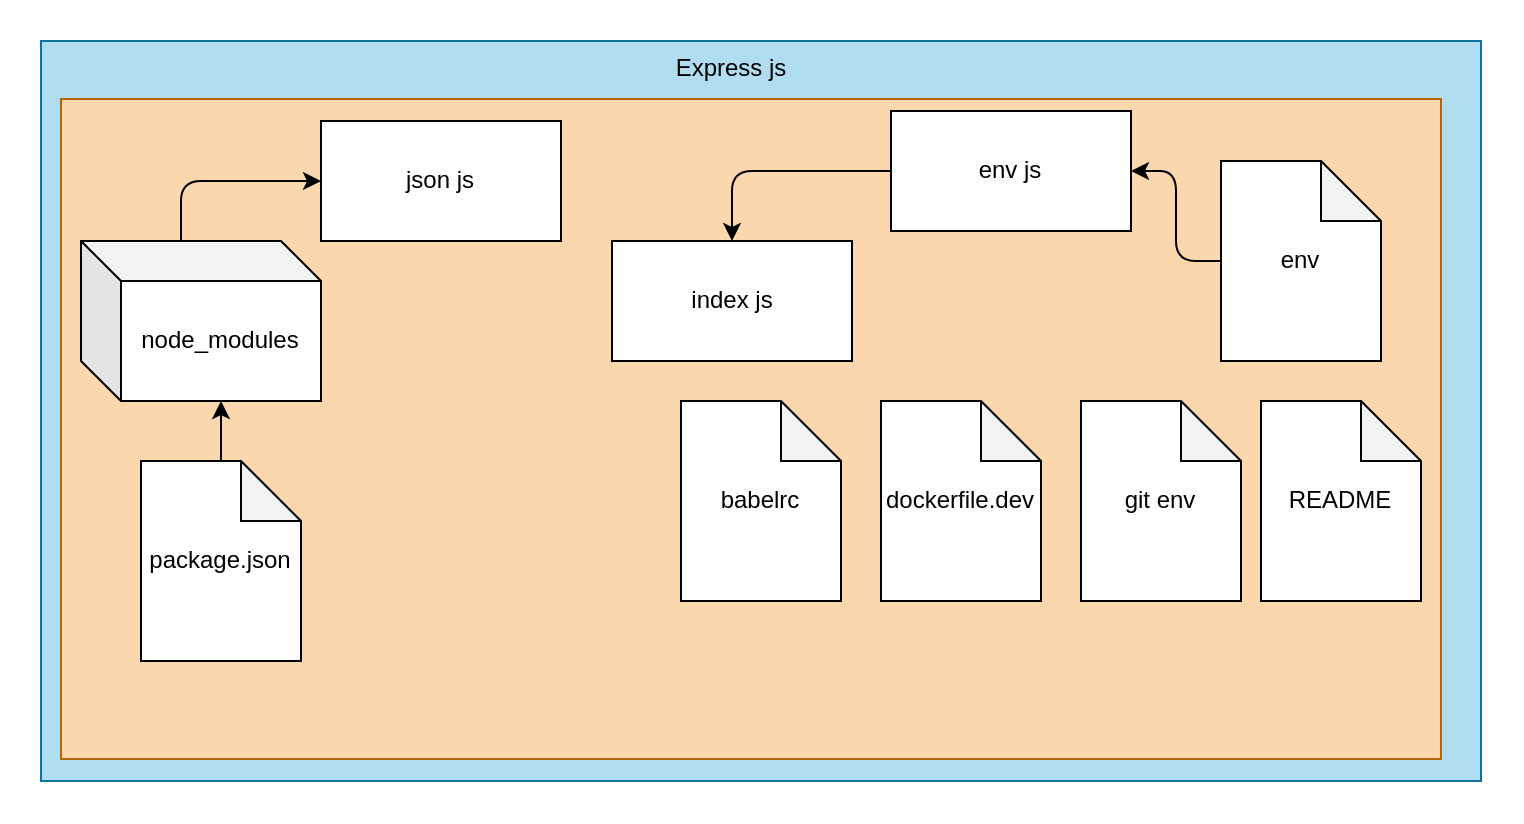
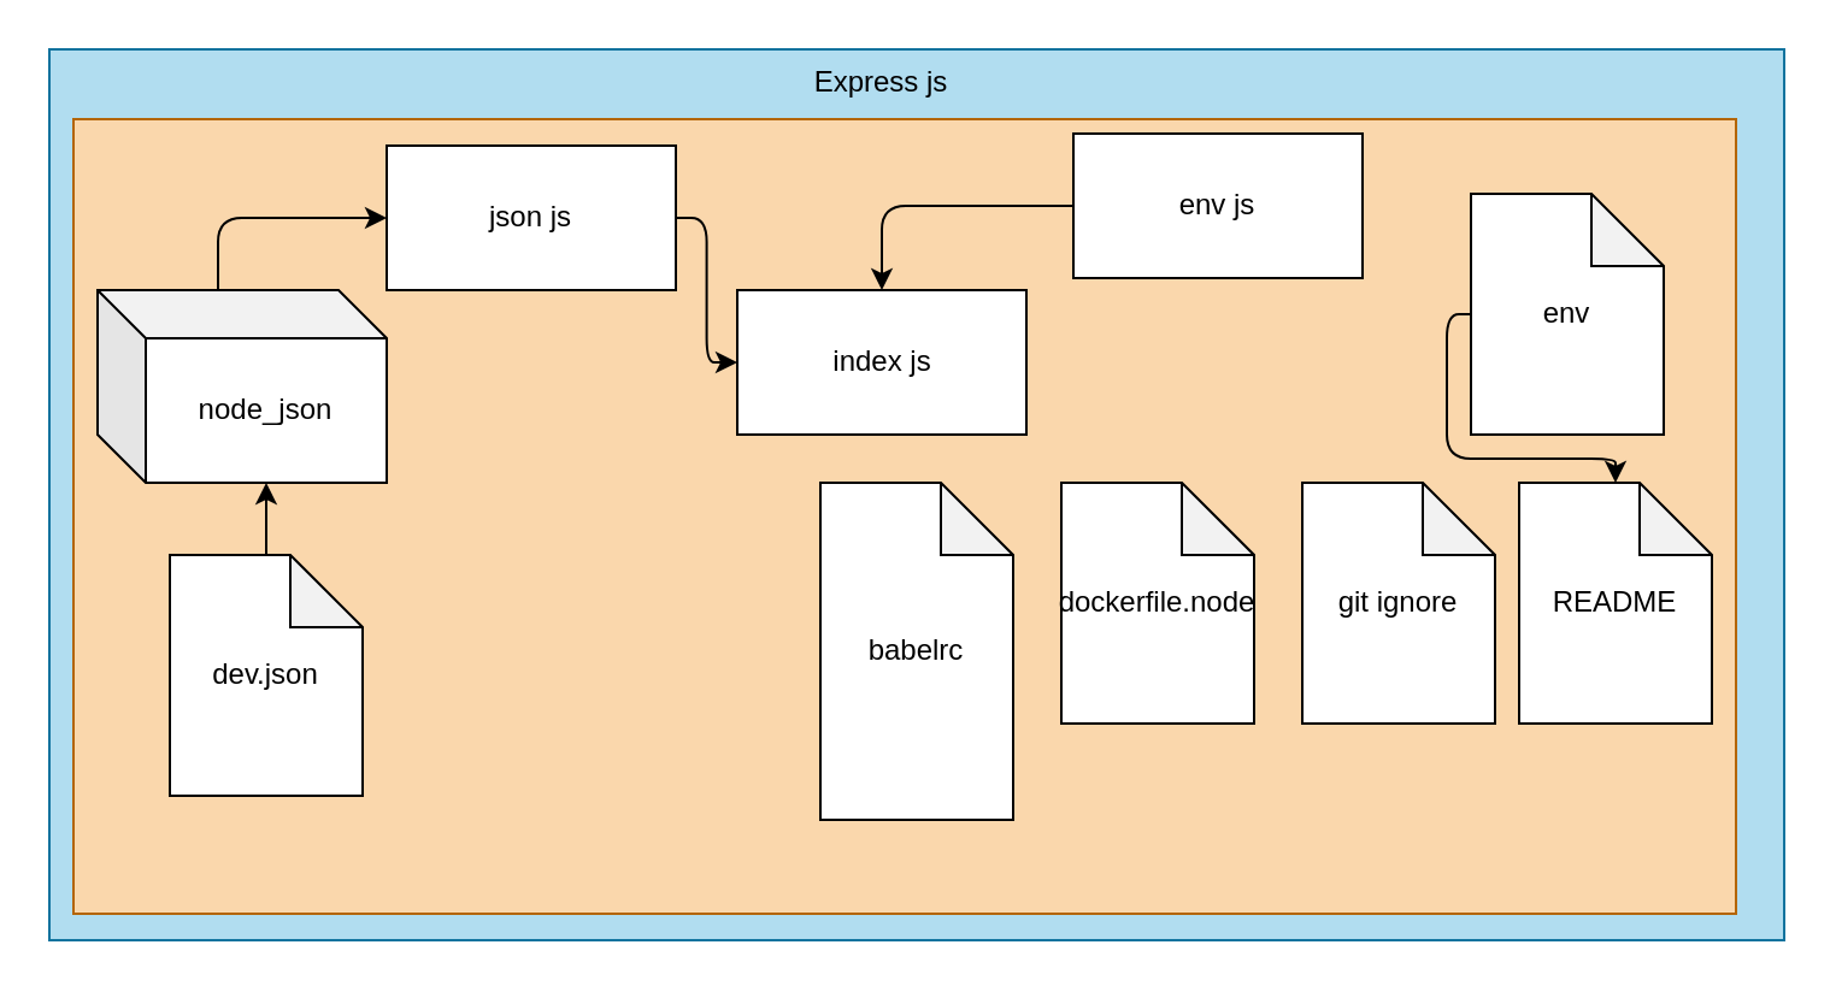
  <mxCell id="0" />
  <mxCell id="1" parent="0" />
  <mxCell id="2" value="" style="rounded=0;whiteSpace=wrap;html=1;fillColor=#b1ddf0;strokeColor=#10739e;" vertex="1" parent="1"><mxGeometry x="20" y="20" width="720" height="370" as="geometry" /></mxCell>
  <mxCell id="3" value="" style="rounded=0;whiteSpace=wrap;html=1;fillColor=#fad7ac;strokeColor=#b46504;" vertex="1" parent="1"><mxGeometry x="30" y="49" width="690" height="330" as="geometry" /></mxCell>
  <mxCell id="4" value="index js" style="rounded=0;whiteSpace=wrap;html=1;" vertex="1" parent="1"><mxGeometry x="305.5" y="120" width="120" height="60" as="geometry" /></mxCell>
  <mxCell id="5" value="&lt;font color=&quot;#000000&quot;&gt;Express js&lt;/font&gt;" style="text;html=1;strokeColor=none;fillColor=none;align=center;verticalAlign=middle;whiteSpace=wrap;rounded=0;" vertex="1" parent="1"><mxGeometry x="333" y="24" width="65" height="20" as="geometry" /></mxCell>
+ <mxCell id="6" style="edgeStyle=orthogonalEdgeStyle;html=1;exitX=1;exitY=0.5;exitDx=0;exitDy=0;entryX=0;entryY=0.5;entryDx=0;entryDy=0;strokeColor=#000000;" edge="1" parent="1" source="7" target="4"><mxGeometry relative="1" as="geometry" /></mxCell>
  <mxCell id="7" value="json js" style="rounded=0;whiteSpace=wrap;html=1;" vertex="1" parent="1"><mxGeometry x="160" y="60" width="120" height="60" as="geometry" /></mxCell>
  <mxCell id="8" style="edgeStyle=orthogonalEdgeStyle;html=1;exitX=0;exitY=0;exitDx=50;exitDy=0;exitPerimeter=0;entryX=0;entryY=0.5;entryDx=0;entryDy=0;strokeColor=#000000;" edge="1" parent="1" source="9" target="7"><mxGeometry relative="1" as="geometry" /></mxCell>
- <mxCell id="9" value="node_modules" style="shape=cube;whiteSpace=wrap;html=1;boundedLbl=1;backgroundOutline=1;darkOpacity=0.05;darkOpacity2=0.1;" vertex="1" parent="1"><mxGeometry x="40" y="120" width="120" height="80" as="geometry" /></mxCell>
+ <mxCell id="9" value="node_json" style="shape=cube;whiteSpace=wrap;html=1;boundedLbl=1;backgroundOutline=1;darkOpacity=0.05;darkOpacity2=0.1;" vertex="1" parent="1"><mxGeometry x="40" y="120" width="120" height="80" as="geometry" /></mxCell>
  <mxCell id="10" style="edgeStyle=orthogonalEdgeStyle;html=1;exitX=0;exitY=0.5;exitDx=0;exitDy=0;strokeColor=#000000;" edge="1" parent="1" source="11" target="4"><mxGeometry relative="1" as="geometry" /></mxCell>
  <mxCell id="11" value="env js" style="rounded=0;whiteSpace=wrap;html=1;" vertex="1" parent="1"><mxGeometry x="445" y="55" width="120" height="60" as="geometry" /></mxCell>
- <mxCell id="12" style="edgeStyle=orthogonalEdgeStyle;html=1;exitX=0;exitY=0.5;exitDx=0;exitDy=0;exitPerimeter=0;strokeColor=#000000;" edge="1" parent="1" source="13" target="11"><mxGeometry relative="1" as="geometry" /></mxCell>
+ <mxCell id="12" style="edgeStyle=orthogonalEdgeStyle;html=1;exitX=0;exitY=0.5;exitDx=0;exitDy=0;exitPerimeter=0;strokeColor=#000000;" edge="1" parent="1" source="13" target="19"><mxGeometry relative="1" as="geometry" /></mxCell>
  <mxCell id="13" value="env" style="shape=note;whiteSpace=wrap;html=1;backgroundOutline=1;darkOpacity=0.05;" vertex="1" parent="1"><mxGeometry x="610" y="80" width="80" height="100" as="geometry" /></mxCell>
  <mxCell id="14" style="edgeStyle=orthogonalEdgeStyle;html=1;exitX=0.5;exitY=0;exitDx=0;exitDy=0;exitPerimeter=0;entryX=0;entryY=0;entryDx=70;entryDy=80;entryPerimeter=0;strokeColor=#000000;" edge="1" parent="1" source="15" target="9"><mxGeometry relative="1" as="geometry" /></mxCell>
- <mxCell id="15" value="package.json" style="shape=note;whiteSpace=wrap;html=1;backgroundOutline=1;darkOpacity=0.05;" vertex="1" parent="1"><mxGeometry x="70" y="230" width="80" height="100" as="geometry" /></mxCell>
- <mxCell id="16" value="git env" style="shape=note;whiteSpace=wrap;html=1;backgroundOutline=1;darkOpacity=0.05;" vertex="1" parent="1"><mxGeometry x="540" y="200" width="80" height="100" as="geometry" /></mxCell>
- <mxCell id="17" value="dockerfile.dev" style="shape=note;whiteSpace=wrap;html=1;backgroundOutline=1;darkOpacity=0.05;" vertex="1" parent="1"><mxGeometry x="440" y="200" width="80" height="100" as="geometry" /></mxCell>
- <mxCell id="18" value="babelrc" style="shape=note;whiteSpace=wrap;html=1;backgroundOutline=1;darkOpacity=0.05;" vertex="1" parent="1"><mxGeometry x="340" y="200" width="80" height="100" as="geometry" /></mxCell>
+ <mxCell id="15" value="dev.json" style="shape=note;whiteSpace=wrap;html=1;backgroundOutline=1;darkOpacity=0.05;" vertex="1" parent="1"><mxGeometry x="70" y="230" width="80" height="100" as="geometry" /></mxCell>
+ <mxCell id="16" value="git ignore" style="shape=note;whiteSpace=wrap;html=1;backgroundOutline=1;darkOpacity=0.05;" vertex="1" parent="1"><mxGeometry x="540" y="200" width="80" height="100" as="geometry" /></mxCell>
+ <mxCell id="17" value="dockerfile.node" style="shape=note;whiteSpace=wrap;html=1;backgroundOutline=1;darkOpacity=0.05;" vertex="1" parent="1"><mxGeometry x="440" y="200" width="80" height="100" as="geometry" /></mxCell>
+ <mxCell id="18" value="babelrc" style="shape=note;whiteSpace=wrap;html=1;backgroundOutline=1;darkOpacity=0.05;" vertex="1" parent="1"><mxGeometry x="340" y="200" width="80" height="140" as="geometry" /></mxCell>
  <mxCell id="19" value="README" style="shape=note;whiteSpace=wrap;html=1;backgroundOutline=1;darkOpacity=0.05;" vertex="1" parent="1"><mxGeometry x="630" y="200" width="80" height="100" as="geometry" /></mxCell>
